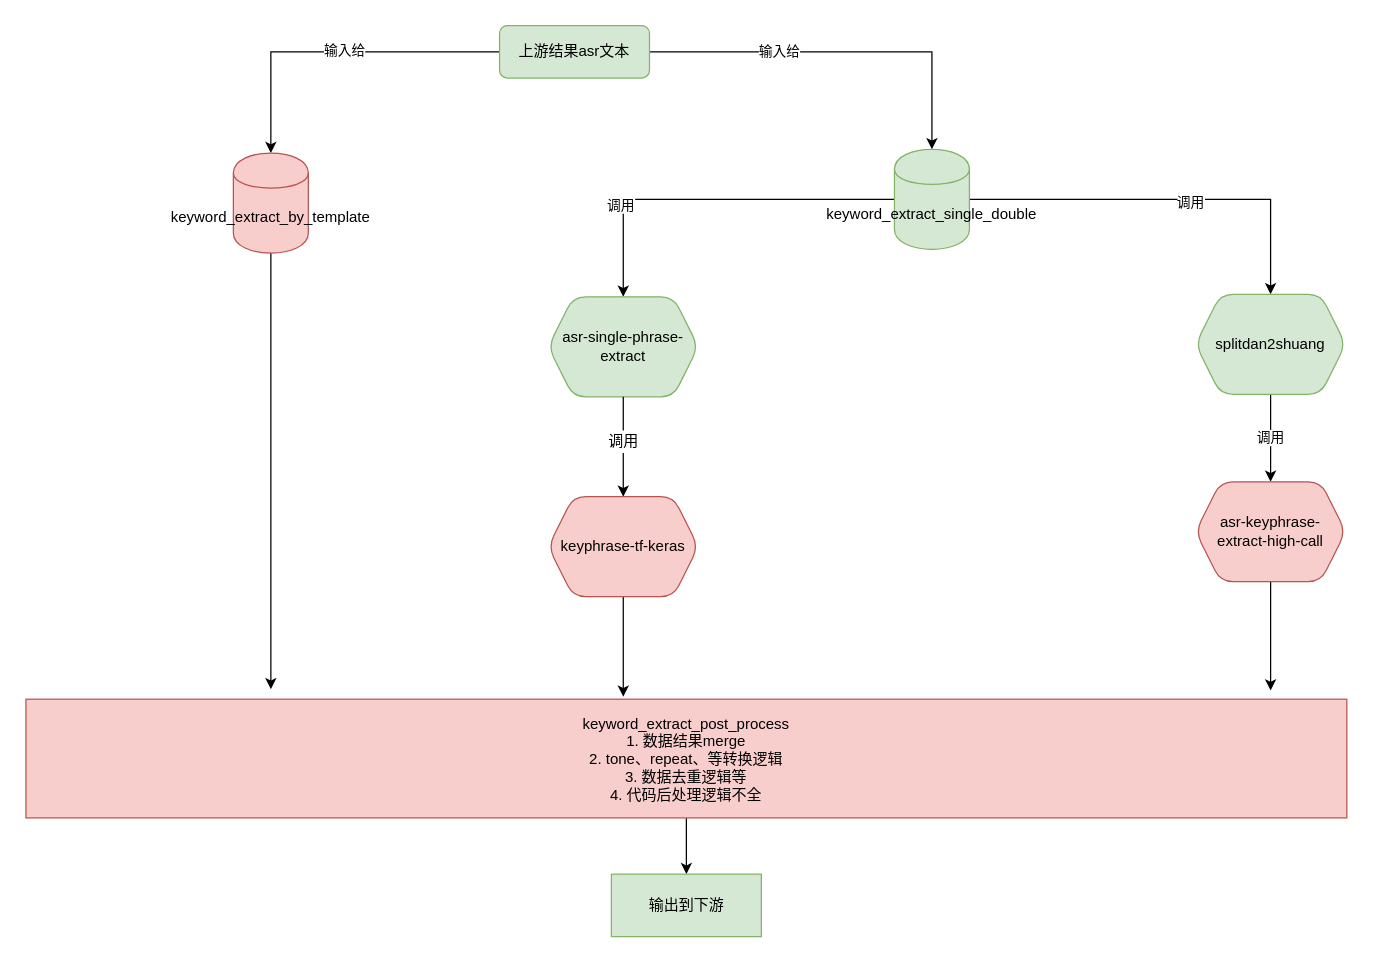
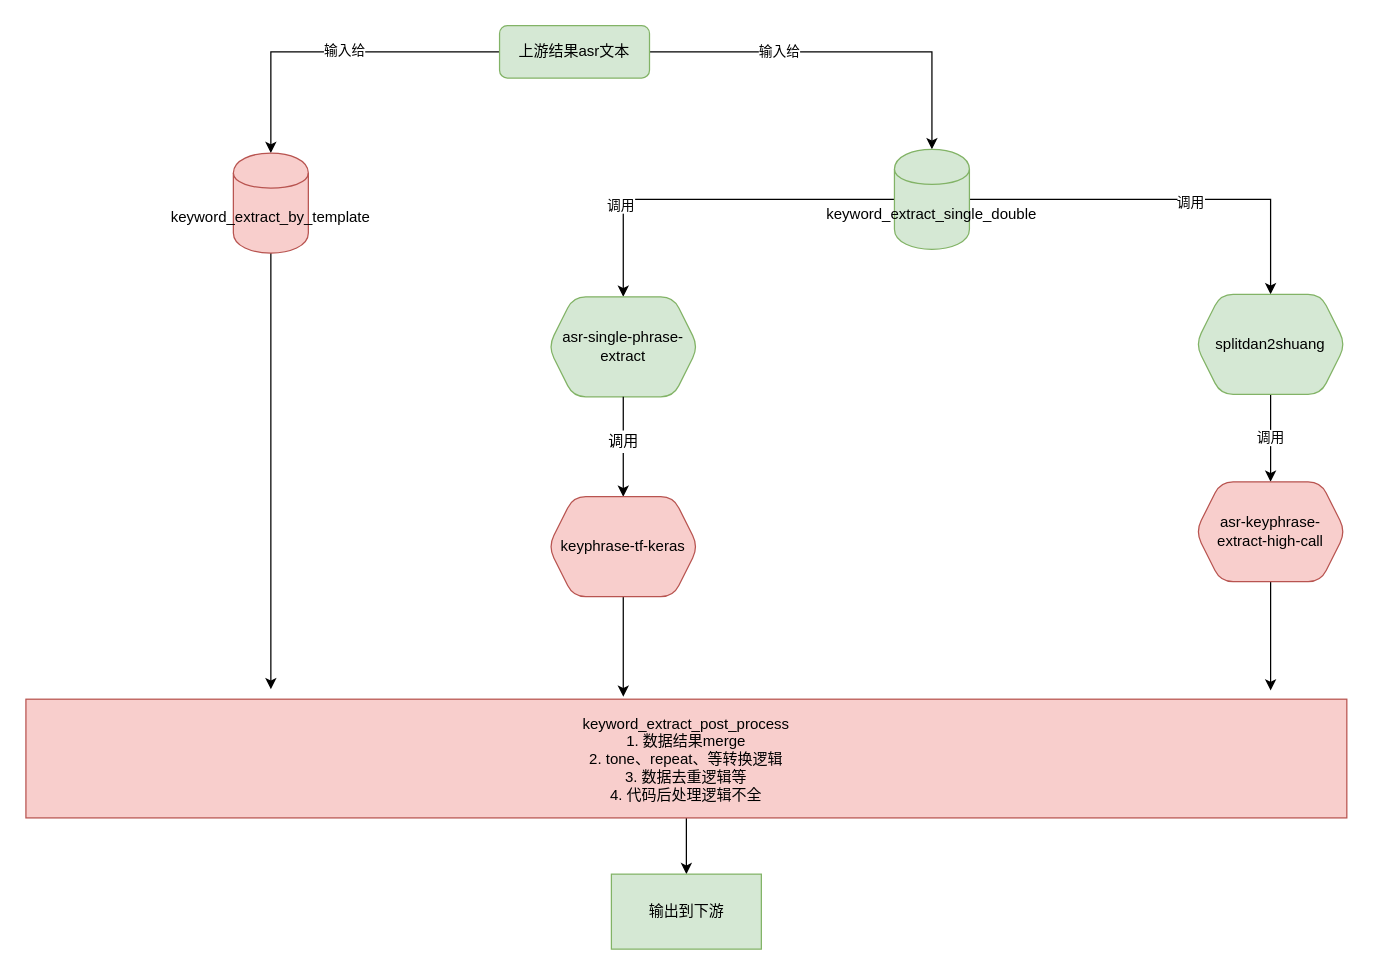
  <mxCell id="0" />
  <mxCell id="1" parent="0" />
  <mxCell id="2" value="" style="edgeStyle=orthogonalEdgeStyle;rounded=0;orthogonalLoop=1;jettySize=auto;html=1;" edge="1" parent="1" source="6" target="8"><mxGeometry relative="1" as="geometry" /></mxCell>
  <mxCell id="3" value="输入给" style="edgeLabel;html=1;align=center;verticalAlign=middle;resizable=0;points=[];" vertex="1" connectable="0" parent="2"><mxGeometry x="-0.053" y="-2" relative="1" as="geometry"><mxPoint as="offset" /></mxGeometry></mxCell>
  <mxCell id="4" value="" style="edgeStyle=orthogonalEdgeStyle;rounded=0;orthogonalLoop=1;jettySize=auto;html=1;" edge="1" parent="1" source="6" target="13"><mxGeometry relative="1" as="geometry" /></mxCell>
  <mxCell id="5" value="输入给" style="edgeLabel;html=1;align=center;verticalAlign=middle;resizable=0;points=[];" vertex="1" connectable="0" parent="4"><mxGeometry x="-0.322" y="1" relative="1" as="geometry"><mxPoint as="offset" /></mxGeometry></mxCell>
  <mxCell id="6" value="上游结果asr文本" style="rounded=1;whiteSpace=wrap;html=1;fillColor=#d5e8d4;strokeColor=#82b366;" vertex="1" parent="1"><mxGeometry x="399" y="20" width="120" height="42" as="geometry" /></mxCell>
  <mxCell id="7" value="" style="edgeStyle=orthogonalEdgeStyle;rounded=0;orthogonalLoop=1;jettySize=auto;html=1;" edge="1" parent="1" source="8"><mxGeometry relative="1" as="geometry"><mxPoint x="216" y="551" as="targetPoint" /></mxGeometry></mxCell>
  <mxCell id="8" value="&lt;div class=&quot;lake-content&quot;&gt;&lt;span class=&quot;ne-text&quot;&gt;keyword_extract_by_template&lt;/span&gt;&lt;/div&gt;" style="shape=cylinder;whiteSpace=wrap;html=1;boundedLbl=1;backgroundOutline=1;rounded=1;strokeColor=#b85450;fillColor=#f8cecc;" vertex="1" parent="1"><mxGeometry x="186" y="122" width="60" height="80" as="geometry" /></mxCell>
  <mxCell id="9" value="" style="edgeStyle=orthogonalEdgeStyle;rounded=0;orthogonalLoop=1;jettySize=auto;html=1;" edge="1" parent="1" source="13" target="15"><mxGeometry relative="1" as="geometry" /></mxCell>
  <mxCell id="10" value="调用" style="edgeLabel;html=1;align=center;verticalAlign=middle;resizable=0;points=[];" vertex="1" connectable="0" parent="9"><mxGeometry x="0.495" y="-3" relative="1" as="geometry"><mxPoint as="offset" /></mxGeometry></mxCell>
  <mxCell id="11" value="" style="edgeStyle=orthogonalEdgeStyle;rounded=0;orthogonalLoop=1;jettySize=auto;html=1;" edge="1" parent="1" source="13" target="17"><mxGeometry relative="1" as="geometry" /></mxCell>
  <mxCell id="12" value="调用" style="edgeLabel;html=1;align=center;verticalAlign=middle;resizable=0;points=[];" vertex="1" connectable="0" parent="11"><mxGeometry x="0.11" y="-2" relative="1" as="geometry"><mxPoint as="offset" /></mxGeometry></mxCell>
  <mxCell id="13" value="&lt;div class=&quot;lake-content&quot;&gt;&lt;span class=&quot;ne-text&quot;&gt;keyword_extract_single_double&lt;/span&gt;&lt;/div&gt;" style="shape=cylinder;whiteSpace=wrap;html=1;boundedLbl=1;backgroundOutline=1;rounded=1;strokeColor=#82b366;fillColor=#d5e8d4;" vertex="1" parent="1"><mxGeometry x="715" y="119" width="60" height="80" as="geometry" /></mxCell>
  <mxCell id="14" value="" style="edgeStyle=orthogonalEdgeStyle;rounded=0;orthogonalLoop=1;jettySize=auto;html=1;startArrow=none;" edge="1" parent="1" source="22" target="21"><mxGeometry relative="1" as="geometry" /></mxCell>
  <mxCell id="15" value="asr-single-phrase-extract" style="shape=hexagon;perimeter=hexagonPerimeter2;whiteSpace=wrap;html=1;fixedSize=1;rounded=1;strokeColor=#82b366;fillColor=#d5e8d4;" vertex="1" parent="1"><mxGeometry x="438" y="237" width="120" height="80" as="geometry" /></mxCell>
  <mxCell id="16" value="调用" style="edgeStyle=orthogonalEdgeStyle;rounded=0;orthogonalLoop=1;jettySize=auto;html=1;" edge="1" parent="1" source="17" target="19"><mxGeometry relative="1" as="geometry" /></mxCell>
  <mxCell id="17" value="&lt;span&gt;splitdan2shuang&lt;/span&gt;" style="shape=hexagon;perimeter=hexagonPerimeter2;whiteSpace=wrap;html=1;fixedSize=1;rounded=1;strokeColor=#82b366;fillColor=#d5e8d4;" vertex="1" parent="1"><mxGeometry x="956" y="235" width="120" height="80" as="geometry" /></mxCell>
  <mxCell id="18" value="" style="edgeStyle=orthogonalEdgeStyle;rounded=0;orthogonalLoop=1;jettySize=auto;html=1;" edge="1" parent="1" source="19"><mxGeometry relative="1" as="geometry"><mxPoint x="1016" y="552" as="targetPoint" /></mxGeometry></mxCell>
  <mxCell id="19" value="&lt;span&gt;asr-keyphrase-extract-high-call&lt;/span&gt;" style="shape=hexagon;perimeter=hexagonPerimeter2;whiteSpace=wrap;html=1;fixedSize=1;rounded=1;strokeColor=#b85450;fillColor=#f8cecc;" vertex="1" parent="1"><mxGeometry x="956" y="385" width="120" height="80" as="geometry" /></mxCell>
  <mxCell id="20" value="" style="edgeStyle=orthogonalEdgeStyle;rounded=0;orthogonalLoop=1;jettySize=auto;html=1;" edge="1" parent="1" source="21"><mxGeometry relative="1" as="geometry"><mxPoint x="498" y="557" as="targetPoint" /></mxGeometry></mxCell>
  <mxCell id="21" value="&lt;span&gt;keyphrase-tf-keras&lt;/span&gt;" style="shape=hexagon;perimeter=hexagonPerimeter2;whiteSpace=wrap;html=1;fixedSize=1;rounded=1;strokeColor=#b85450;fillColor=#f8cecc;" vertex="1" parent="1"><mxGeometry x="438" y="397" width="120" height="80" as="geometry" /></mxCell>
  <mxCell id="22" value="调用" style="text;html=1;align=center;verticalAlign=middle;resizable=0;points=[];autosize=1;strokeColor=none;" vertex="1" parent="1"><mxGeometry x="481" y="344" width="34" height="18" as="geometry" /></mxCell>
  <mxCell id="23" value="" style="edgeStyle=orthogonalEdgeStyle;rounded=0;orthogonalLoop=1;jettySize=auto;html=1;endArrow=none;" edge="1" parent="1" source="15" target="22"><mxGeometry relative="1" as="geometry"><mxPoint x="498" y="317" as="sourcePoint" /><mxPoint x="498" y="397" as="targetPoint" /></mxGeometry></mxCell>
  <mxCell id="24" value="" style="edgeStyle=orthogonalEdgeStyle;rounded=0;orthogonalLoop=1;jettySize=auto;html=1;" edge="1" parent="1" source="25" target="26"><mxGeometry relative="1" as="geometry" /></mxCell>
  <mxCell id="25" value="keyword_extract_post_process&lt;br&gt;1. 数据结果merge&lt;br&gt;2. tone、repeat、等转换逻辑&lt;br&gt;3. 数据去重逻辑等&lt;br&gt;4. 代码后处理逻辑不全" style="rounded=0;whiteSpace=wrap;html=1;fillColor=#f8cecc;strokeColor=#b85450;" vertex="1" parent="1"><mxGeometry x="20" y="559" width="1057" height="95" as="geometry" /></mxCell>
- <mxCell id="26" value="输出到下游" style="rounded=0;whiteSpace=wrap;html=1;strokeColor=#82b366;fillColor=#d5e8d4;" vertex="1" parent="1"><mxGeometry x="488.5" y="699" width="120" height="50" as="geometry" /></mxCell>
+ <mxCell id="26" value="输出到下游" style="rounded=0;whiteSpace=wrap;html=1;strokeColor=#82b366;fillColor=#d5e8d4;" vertex="1" parent="1"><mxGeometry x="488.5" y="699" width="120" height="60" as="geometry" /></mxCell>
